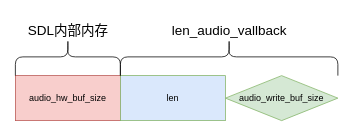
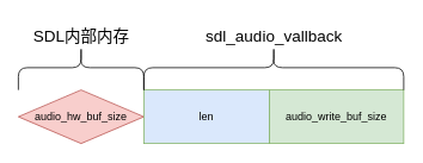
  <mxCell id="0" />
  <mxCell id="1" parent="0" />
- <mxCell id="2" value="audio_hw_buf_size" style="rounded=0;whiteSpace=wrap;html=1;fillColor=#f8cecc;strokeColor=#b85450;" parent="1" vertex="1"><mxGeometry x="20" y="100" width="140" height="60" as="geometry" /></mxCell>
- <mxCell id="3" value="audio_write_buf_size" style="rhombus;whiteSpace=wrap;html=1;fillColor=#d5e8d4;strokeColor=#82b366;" parent="1" vertex="1"><mxGeometry x="300" y="100" width="150" height="60" as="geometry" /></mxCell>
+ <mxCell id="2" value="audio_hw_buf_size" style="rhombus;whiteSpace=wrap;html=1;fillColor=#f8cecc;strokeColor=#b85450;" parent="1" vertex="1"><mxGeometry x="20" y="100" width="140" height="60" as="geometry" /></mxCell>
+ <mxCell id="3" value="audio_write_buf_size" style="rounded=0;whiteSpace=wrap;html=1;fillColor=#d5e8d4;strokeColor=#82b366;" parent="1" vertex="1"><mxGeometry x="300" y="100" width="150" height="60" as="geometry" /></mxCell>
  <mxCell id="4" value="len" style="rounded=0;whiteSpace=wrap;html=1;fillColor=#dae8fc;strokeColor=#82b366;" parent="1" vertex="1"><mxGeometry x="160" y="100" width="140" height="60" as="geometry" /></mxCell>
  <mxCell id="5" value="" style="shape=curlyBracket;whiteSpace=wrap;html=1;rounded=1;flipH=1;direction=south;" vertex="1" parent="1"><mxGeometry x="20" y="50" width="140" height="50" as="geometry" /></mxCell>
  <mxCell id="6" value="SDL内部内存" style="text;strokeColor=none;fillColor=none;html=1;fontSize=18;fontStyle=0;verticalAlign=middle;align=center;" vertex="1" parent="1"><mxGeometry x="35" y="20" width="110" height="40" as="geometry" /></mxCell>
  <mxCell id="7" value="" style="shape=curlyBracket;whiteSpace=wrap;html=1;rounded=1;flipH=1;direction=south;" vertex="1" parent="1"><mxGeometry x="160" y="50" width="290" height="50" as="geometry" /></mxCell>
- <mxCell id="8" value="len_audio_vallback" style="text;strokeColor=none;fillColor=none;html=1;fontSize=18;fontStyle=0;verticalAlign=middle;align=center;" vertex="1" parent="1"><mxGeometry x="200" y="20" width="210" height="40" as="geometry" /></mxCell>
+ <mxCell id="8" value="sdl_audio_vallback" style="text;strokeColor=none;fillColor=none;html=1;fontSize=18;fontStyle=0;verticalAlign=middle;align=center;" vertex="1" parent="1"><mxGeometry x="200" y="20" width="210" height="40" as="geometry" /></mxCell>
